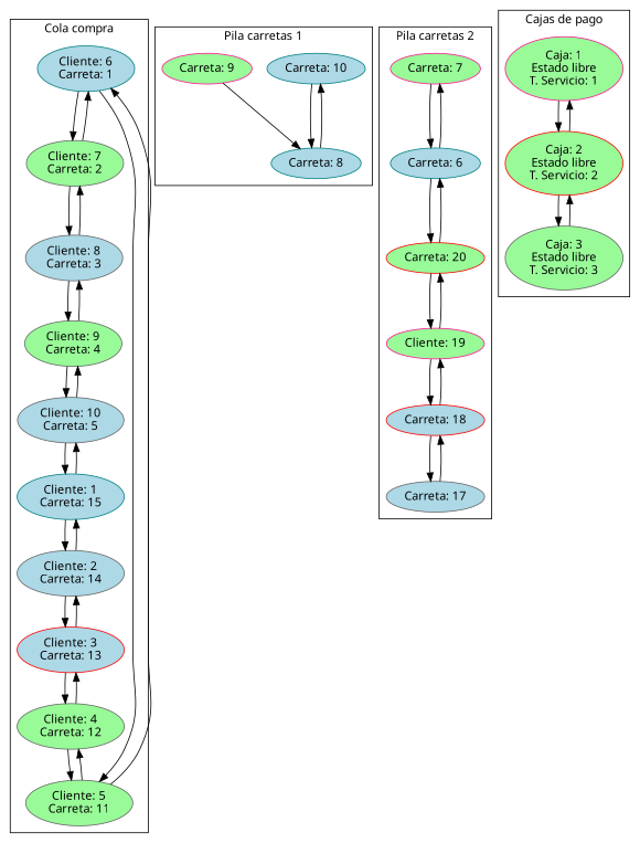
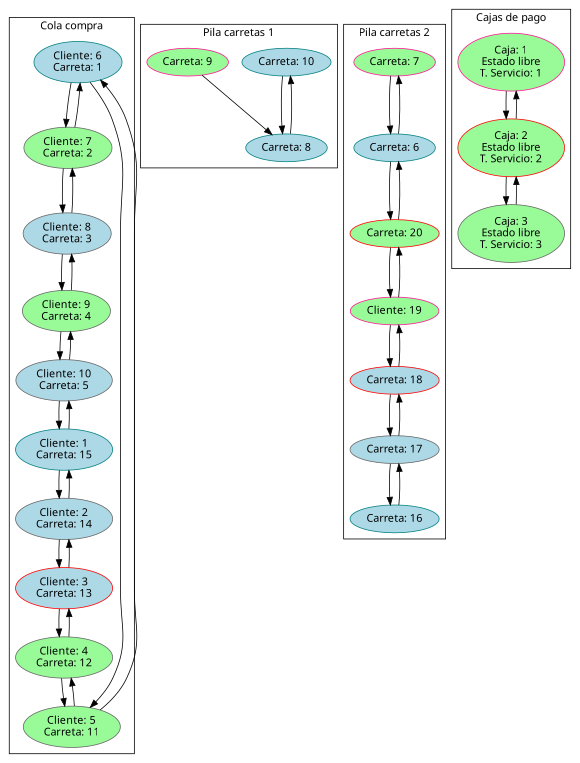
  digraph {
    fontname="Noto Sans"
    node [color=gray40 fillcolor=lightblue fontname="Noto Sans" style=filled]
    edge [fontname="Noto Sans"]
    n1 [color=teal label="Cliente: 6\nCarreta: 1"]
    n2 [fillcolor=palegreen label="Cliente: 7\nCarreta: 2"]
    n3 [fillcolor=palegreen label="Cliente: 5\nCarreta: 11"]
    n4 [label="Cliente: 8\nCarreta: 3"]
    n5 [fillcolor=palegreen label="Cliente: 9\nCarreta: 4"]
    n6 [label="Cliente: 10\nCarreta: 5"]
    n7 [color=teal label="Cliente: 1\nCarreta: 15"]
    n8 [label="Cliente: 2\nCarreta: 14"]
    n9 [color=red label="Cliente: 3\nCarreta: 13"]
    n10 [fillcolor=palegreen label="Cliente: 4\nCarreta: 12"]
    n11 [color=teal label="Carreta: 10"]
    n12 [color=teal label="Carreta: 8"]
    n13 [color=deeppink fillcolor=palegreen label="Carreta: 9"]
    n14 [color=deeppink fillcolor=palegreen label="Carreta: 7"]
    n15 [color=teal label="Carreta: 6"]
    n16 [color=red fillcolor=palegreen label="Carreta: 20"]
    n17 [color=deeppink fillcolor=palegreen label="Cliente: 19"]
    n18 [color=red label="Carreta: 18"]
    n19 [label="Carreta: 17"]
+   n20 [color=teal label="Carreta: 16"]
    n21 [color=deeppink fillcolor=palegreen label="Caja: 1\nEstado libre\nT. Servicio: 1"]
    n22 [color=red fillcolor=palegreen label="Caja: 2\nEstado libre\nT. Servicio: 2"]
    n23 [fillcolor=palegreen label="Caja: 3\nEstado libre\nT. Servicio: 3"]
    subgraph cluster_1 {
      label="Cola compra"
      n1
      n2
      n3
      n4
      n5
      n6
      n7
      n8
      n9
      n10
    }
    subgraph cluster_2 {
      label="Cola pagos"
    }
    subgraph cluster_3 {
      label="Cola espera"
    }
    subgraph cluster_4 {
      label="Pila carretas 1"
      n11
      n12
      n13
    }
    subgraph cluster_5 {
      label="Pila carretas 2"
      n14
      n15
      n16
      n17
      n18
      n19
+     n20
    }
    subgraph cluster_6 {
      label="Cajas de pago"
      n21
      n22
      n23
    }
    n1 -> n2
    n1 -> n3
    n2 -> n1
    n2 -> n4
    n3 -> n1
    n3 -> n10
    n4 -> n2
    n4 -> n5
    n5 -> n4
    n5 -> n6
    n6 -> n5
    n6 -> n7
    n7 -> n6
    n7 -> n8
    n8 -> n7
    n8 -> n9
    n9 -> n8
    n9 -> n10
    n10 -> n3
    n10 -> n9
    n11 -> n12
    n12 -> n11
    n13 -> n12
    n14 -> n15
    n15 -> n14
    n15 -> n16
    n16 -> n15
    n16 -> n17
    n17 -> n16
    n17 -> n18
    n18 -> n17
    n18 -> n19
    n19 -> n18
+   n19 -> n20
+   n20 -> n19
    n21 -> n22
    n22 -> n21
    n22 -> n23
    n23 -> n22
  }
